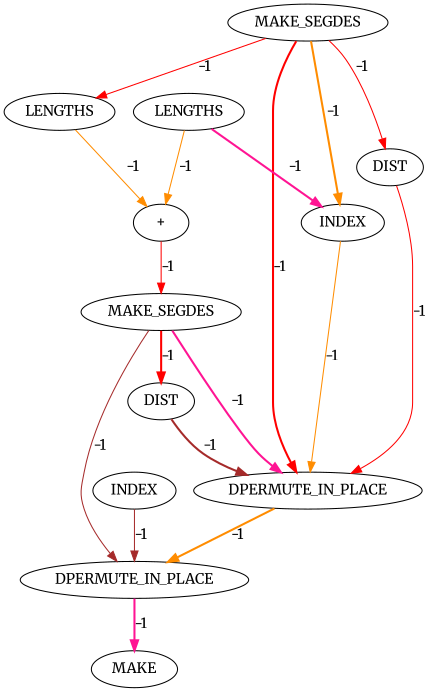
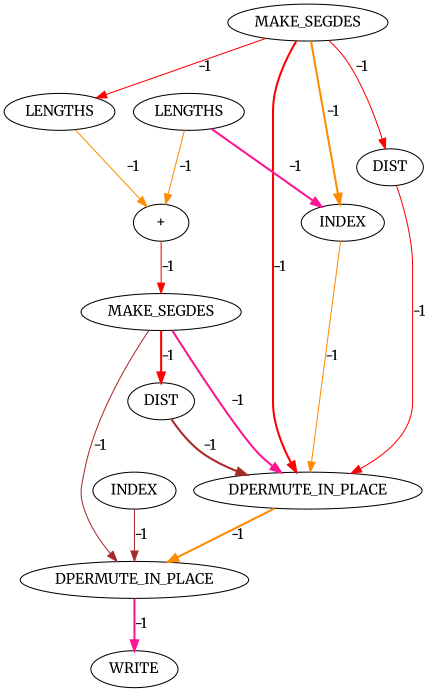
  digraph {
    fontname=Merriweather
    node [cost=0 fontname=Merriweather]
    edge [cost=-1 color=red style=solid fontname=Merriweather]
    n1 [label="+"]
    n2 [label=MAKE_SEGDES]
    n3 [label=INDEX]
    n4 [label=DPERMUTE_IN_PLACE]
    n5 [label=MAKE_SEGDES]
    n6 [label=LENGTHS]
    n7 [label=DPERMUTE_IN_PLACE]
    n8 [label=DIST]
    n9 [label=INDEX]
-   n10 [label=MAKE]
+   n10 [label=WRITE]
    n11 [label=DIST]
    n12 [label=LENGTHS]
    n1 -> n2 [label=-1]
    n2 -> n4 [label=-1 color=brown]
    n2 -> n7 [label=-1 color=deeppink style=bold]
    n2 -> n11 [label=-1 style=bold]
    n3 -> n4 [label=-1 color=brown]
    n4 -> n10 [label=-1 color=deeppink style=bold]
    n5 -> n6 [label=-1]
    n5 -> n7 [label=-1 style=bold]
    n5 -> n8 [label=-1]
    n5 -> n9 [label=-1 color=darkorange style=bold]
    n6 -> n1 [label=-1 color=darkorange]
    n7 -> n4 [label=-1 color=darkorange style=bold]
    n8 -> n7 [label=-1]
    n9 -> n7 [label=-1 color=darkorange]
    n11 -> n7 [label=-1 color=brown style=bold]
    n12 -> n1 [label=-1 color=darkorange]
    n12 -> n9 [label=-1 color=deeppink style=bold]
  }
